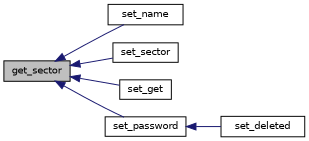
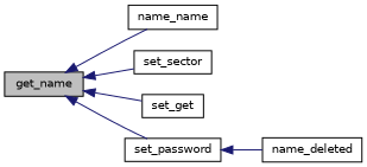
  digraph {
    rankdir=LR
    node [color=black fillcolor=white fontname=Helvetica fontsize=10 shape=record style=filled]
    edge [color=midnightblue dir=back fontname=Helvetica fontsize=10 labelfontname=Helvetica labelfontsize=10 style=solid]
-   n1 [fillcolor=grey75 fontcolor=black height=0.2 label=get_sector width=0.4]
-   n2 [height=0.2 label=set_name width=0.4]
+   n1 [fillcolor=grey75 fontcolor=black height=0.2 label=get_name width=0.4]
+   n2 [height=0.2 label=name_name width=0.4]
    n3 [height=0.2 label=set_sector width=0.4]
    n4 [height=0.2 label=set_get width=0.4]
    n5 [height=0.2 label=set_password width=0.4]
-   n6 [height=0.2 label=set_deleted width=0.4]
+   n6 [height=0.2 label=name_deleted width=0.4]
    n1 -> n2
    n1 -> n3
    n1 -> n4
    n1 -> n5
    n5 -> n6
  }
